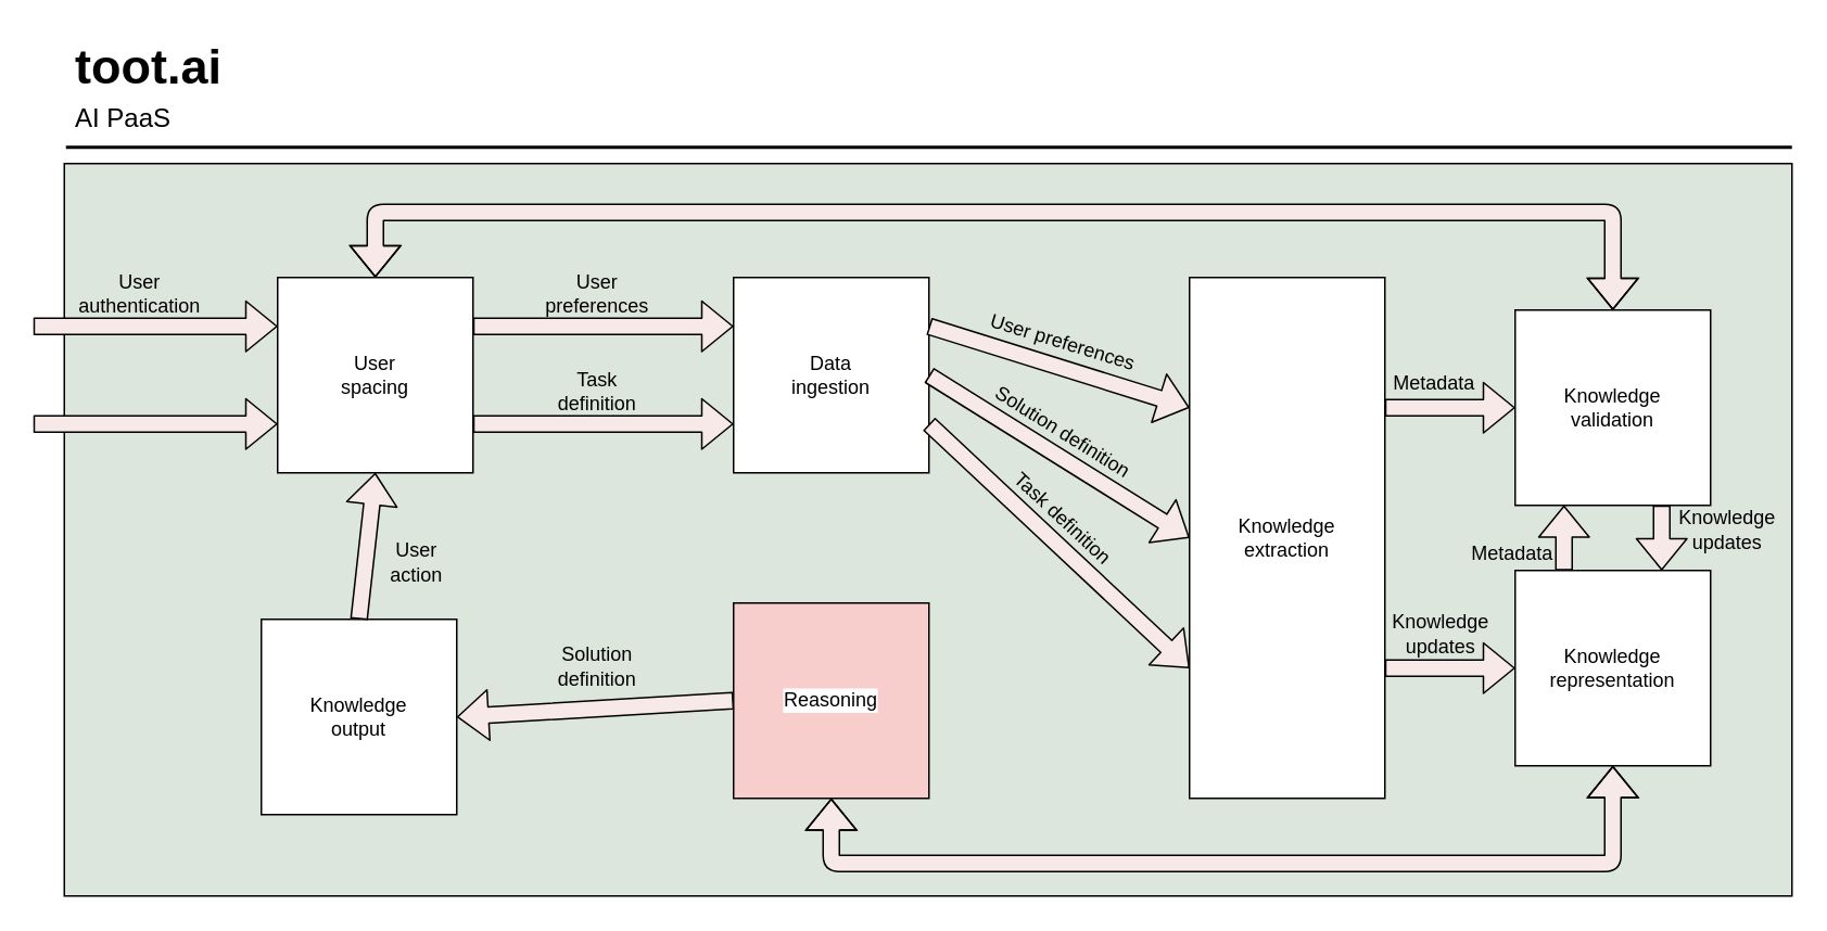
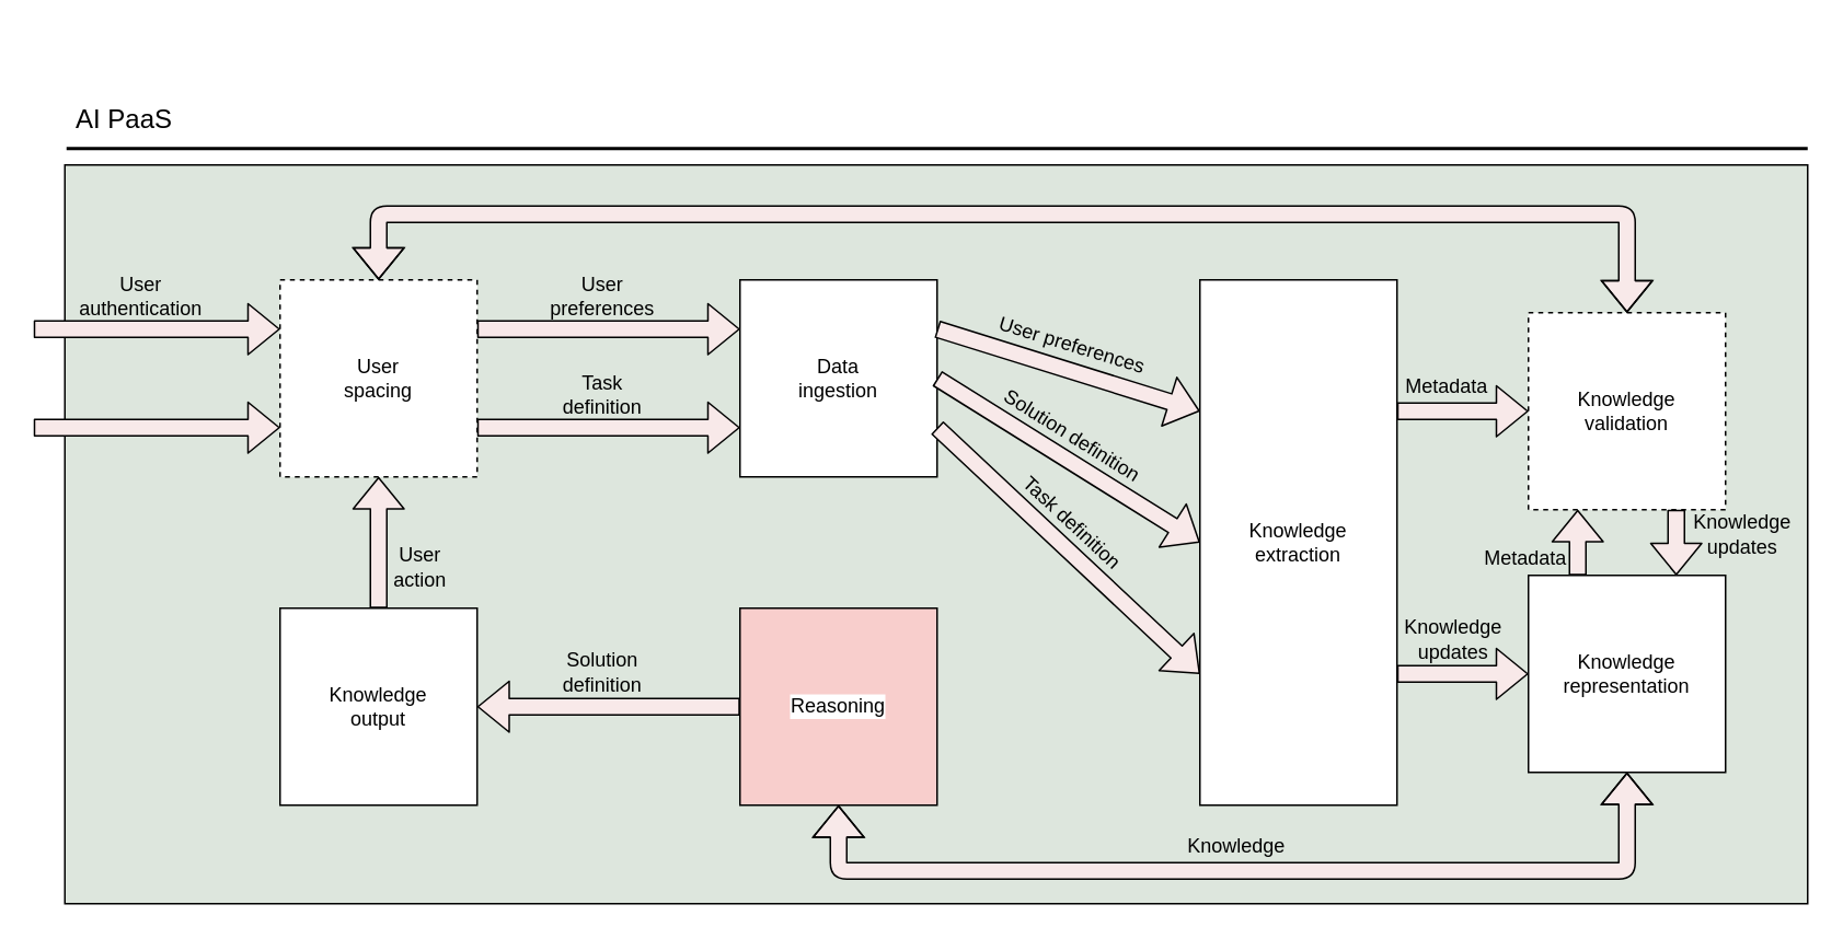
  <mxCell id="0" />
  <mxCell id="1" parent="0" />
  <mxCell id="2" value="" style="whiteSpace=wrap;html=1;labelBackgroundColor=#ffffff;fillColor=#DDE6DD;" vertex="1" parent="1"><mxGeometry x="39" y="100" width="1061" height="450" as="geometry" /></mxCell>
- <mxCell id="3" value="toot.ai" style="text;html=1;resizable=0;points=[];autosize=1;align=left;verticalAlign=top;spacingTop=-4;fontSize=30;fontStyle=1;labelBackgroundColor=none;" parent="1" vertex="1"><mxGeometry x="44" y="20" width="110" height="40" as="geometry" /></mxCell>
  <mxCell id="4" value="AI PaaS" style="text;html=1;resizable=0;points=[];autosize=1;align=left;verticalAlign=top;spacingTop=-4;fontSize=16;labelBackgroundColor=none;" parent="1" vertex="1"><mxGeometry x="44" y="60" width="70" height="20" as="geometry" /></mxCell>
  <mxCell id="5" value="" style="line;strokeWidth=2;html=1;fontSize=14;labelBackgroundColor=none;" parent="1" vertex="1"><mxGeometry x="40" y="85" width="1060" height="10" as="geometry" /></mxCell>
  <mxCell id="6" value="Modules" parent="0" />
- <mxCell id="7" value="User&lt;br&gt;spacing" style="whiteSpace=wrap;html=1;labelBackgroundColor=#ffffff;" vertex="1" parent="6"><mxGeometry x="170" y="170" width="120" height="120" as="geometry" /></mxCell>
+ <mxCell id="7" value="User&lt;br&gt;spacing" style="whiteSpace=wrap;html=1;labelBackgroundColor=#ffffff;dashed=1;" vertex="1" parent="6"><mxGeometry x="170" y="170" width="120" height="120" as="geometry" /></mxCell>
  <mxCell id="8" value="Data&lt;br&gt;ingestion" style="whiteSpace=wrap;html=1;labelBackgroundColor=#ffffff;" vertex="1" parent="6"><mxGeometry x="450" y="170" width="120" height="120" as="geometry" /></mxCell>
  <mxCell id="9" value="Knowledge&lt;br&gt;extraction" style="whiteSpace=wrap;html=1;labelBackgroundColor=#ffffff;" vertex="1" parent="6"><mxGeometry x="730" y="170" width="120" height="320" as="geometry" /></mxCell>
  <mxCell id="10" value="Knowledge&lt;br&gt;representation" style="whiteSpace=wrap;html=1;labelBackgroundColor=#ffffff;" vertex="1" parent="6"><mxGeometry x="930" y="350" width="120" height="120" as="geometry" /></mxCell>
- <mxCell id="11" value="Knowledge&lt;br&gt;validation" style="whiteSpace=wrap;html=1;labelBackgroundColor=#ffffff;" vertex="1" parent="6"><mxGeometry x="930" y="190" width="120" height="120" as="geometry" /></mxCell>
+ <mxCell id="11" value="Knowledge&lt;br&gt;validation" style="whiteSpace=wrap;html=1;labelBackgroundColor=#ffffff;dashed=1;" vertex="1" parent="6"><mxGeometry x="930" y="190" width="120" height="120" as="geometry" /></mxCell>
  <mxCell id="12" value="Reasoning" style="whiteSpace=wrap;html=1;labelBackgroundColor=#ffffff;fillColor=#f8cecc;" vertex="1" parent="6"><mxGeometry x="450" y="370" width="120" height="120" as="geometry" /></mxCell>
- <mxCell id="13" value="Knowledge&lt;br&gt;output" style="whiteSpace=wrap;html=1;labelBackgroundColor=#ffffff;" vertex="1" parent="6"><mxGeometry x="160" y="380" width="120" height="120" as="geometry" /></mxCell>
+ <mxCell id="13" value="Knowledge&lt;br&gt;output" style="whiteSpace=wrap;html=1;labelBackgroundColor=#ffffff;" vertex="1" parent="6"><mxGeometry x="170" y="370" width="120" height="120" as="geometry" /></mxCell>
  <mxCell id="14" value="Information Flow" parent="0" />
  <mxCell id="15" value="" style="shape=flexArrow;endArrow=classic;html=1;entryX=0;entryY=0.25;entryDx=0;entryDy=0;fillColor=#F8E9E9;" edge="1" parent="14" target="7"><mxGeometry width="50" height="50" relative="1" as="geometry"><mxPoint x="20" y="200" as="sourcePoint" /><mxPoint x="90" y="229.17" as="targetPoint" /></mxGeometry></mxCell>
  <mxCell id="16" value="User&lt;br&gt;authentication" style="text;html=1;resizable=0;autosize=1;align=center;verticalAlign=middle;points=[];fillColor=none;strokeColor=none;rounded=0;" vertex="1" parent="14"><mxGeometry x="40" y="165" width="90" height="30" as="geometry" /></mxCell>
  <mxCell id="17" value="" style="shape=flexArrow;endArrow=classic;html=1;entryX=0;entryY=0.75;entryDx=0;entryDy=0;fillColor=#F8E9E9;" edge="1" parent="14" target="7"><mxGeometry width="50" height="50" relative="1" as="geometry"><mxPoint x="20" y="260" as="sourcePoint" /><mxPoint x="154" y="273.125" as="targetPoint" /></mxGeometry></mxCell>
  <mxCell id="18" value="" style="shape=flexArrow;endArrow=classic;html=1;exitX=1;exitY=0.25;exitDx=0;exitDy=0;entryX=0;entryY=0.25;entryDx=0;entryDy=0;fillColor=#F8E9E9;" edge="1" parent="14" source="7" target="8"><mxGeometry width="50" height="50" relative="1" as="geometry"><mxPoint x="306" y="223" as="sourcePoint" /><mxPoint x="450" y="223" as="targetPoint" /></mxGeometry></mxCell>
  <mxCell id="19" value="User&lt;br&gt;preferences" style="text;html=1;resizable=0;autosize=1;align=center;verticalAlign=middle;points=[];fillColor=none;strokeColor=none;rounded=0;" vertex="1" parent="14"><mxGeometry x="326" y="165" width="80" height="30" as="geometry" /></mxCell>
  <mxCell id="20" value="" style="shape=flexArrow;endArrow=classic;html=1;entryX=0;entryY=0.75;entryDx=0;entryDy=0;exitX=1;exitY=0.75;exitDx=0;exitDy=0;fillColor=#F8E9E9;" edge="1" parent="14" source="7" target="8"><mxGeometry width="50" height="50" relative="1" as="geometry"><mxPoint x="306" y="289" as="sourcePoint" /><mxPoint x="450" y="289.375" as="targetPoint" /></mxGeometry></mxCell>
  <mxCell id="21" value="Task&lt;br&gt;definition" style="text;html=1;resizable=0;autosize=1;align=center;verticalAlign=middle;points=[];fillColor=none;strokeColor=none;rounded=0;" vertex="1" parent="14"><mxGeometry x="336" y="225" width="60" height="30" as="geometry" /></mxCell>
  <mxCell id="22" value="" style="shape=flexArrow;endArrow=classic;html=1;entryX=0;entryY=0.25;entryDx=0;entryDy=0;exitX=1;exitY=0.25;exitDx=0;exitDy=0;fillColor=#F8E9E9;" edge="1" parent="14" source="8" target="9"><mxGeometry width="50" height="50" relative="1" as="geometry"><mxPoint x="610" y="223" as="sourcePoint" /><mxPoint x="746" y="223.125" as="targetPoint" /></mxGeometry></mxCell>
  <mxCell id="23" value="User preferences" style="text;html=1;resizable=0;autosize=1;align=center;verticalAlign=middle;points=[];fillColor=none;strokeColor=none;rounded=0;rotation=17;" vertex="1" parent="14"><mxGeometry x="597" y="200" width="110" height="20" as="geometry" /></mxCell>
  <mxCell id="24" value="" style="shape=flexArrow;endArrow=classic;html=1;exitX=1;exitY=0.5;exitDx=0;exitDy=0;entryX=0;entryY=0.5;entryDx=0;entryDy=0;fillColor=#F8E9E9;" edge="1" parent="14" source="8" target="9"><mxGeometry width="50" height="50" relative="1" as="geometry"><mxPoint x="610" y="255.005" as="sourcePoint" /><mxPoint x="750" y="260" as="targetPoint" /></mxGeometry></mxCell>
  <mxCell id="25" value="" style="shape=flexArrow;endArrow=classic;html=1;exitX=1;exitY=0.75;exitDx=0;exitDy=0;entryX=0;entryY=0.75;entryDx=0;entryDy=0;fillColor=#F8E9E9;" edge="1" parent="14" source="8" target="9"><mxGeometry width="50" height="50" relative="1" as="geometry"><mxPoint x="610" y="290.005" as="sourcePoint" /><mxPoint x="730" y="290" as="targetPoint" /></mxGeometry></mxCell>
  <mxCell id="26" value="Solution definition" style="text;html=1;resizable=0;autosize=1;align=center;verticalAlign=middle;points=[];fillColor=none;strokeColor=none;rounded=0;rotation=32;" vertex="1" parent="14"><mxGeometry x="597" y="255" width="110" height="20" as="geometry" /></mxCell>
  <mxCell id="27" value="Task definition" style="text;html=1;resizable=0;autosize=1;align=center;verticalAlign=middle;points=[];fillColor=none;strokeColor=none;rounded=0;rotation=43;" vertex="1" parent="14"><mxGeometry x="607" y="308" width="90" height="20" as="geometry" /></mxCell>
  <mxCell id="28" value="" style="shape=flexArrow;endArrow=classic;html=1;entryX=0;entryY=0.5;entryDx=0;entryDy=0;exitX=1;exitY=0.75;exitDx=0;exitDy=0;fillColor=#F8E9E9;" edge="1" parent="14" source="9" target="10"><mxGeometry width="50" height="50" relative="1" as="geometry"><mxPoint x="1010" y="580" as="sourcePoint" /><mxPoint x="1244" y="620.125" as="targetPoint" /></mxGeometry></mxCell>
  <mxCell id="29" value="" style="shape=flexArrow;endArrow=classic;html=1;entryX=0;entryY=0.5;entryDx=0;entryDy=0;exitX=1;exitY=0.25;exitDx=0;exitDy=0;fillColor=#F8E9E9;" edge="1" parent="14" source="9" target="11"><mxGeometry width="50" height="50" relative="1" as="geometry"><mxPoint x="870" y="290" as="sourcePoint" /><mxPoint x="1064" y="260.375" as="targetPoint" /></mxGeometry></mxCell>
  <mxCell id="30" value="Knowledge&lt;br&gt;updates" style="text;html=1;resizable=0;autosize=1;align=center;verticalAlign=middle;points=[];fillColor=none;strokeColor=none;rounded=0;" vertex="1" parent="14"><mxGeometry x="849" y="374" width="70" height="30" as="geometry" /></mxCell>
  <mxCell id="31" value="Metadata" style="text;html=1;resizable=0;autosize=1;align=center;verticalAlign=middle;points=[];fillColor=none;strokeColor=none;rounded=0;" vertex="1" parent="14"><mxGeometry x="845" y="225" width="70" height="20" as="geometry" /></mxCell>
  <mxCell id="32" value="Metadata" style="text;html=1;resizable=0;autosize=1;align=center;verticalAlign=middle;points=[];fillColor=none;strokeColor=none;rounded=0;" vertex="1" parent="14"><mxGeometry x="893" y="330" width="70" height="20" as="geometry" /></mxCell>
  <mxCell id="33" value="" style="shape=flexArrow;endArrow=classic;html=1;exitX=0.5;exitY=0;exitDx=0;exitDy=0;startArrow=block;entryX=0.5;entryY=0;entryDx=0;entryDy=0;fillColor=#F8E9E9;" edge="1" parent="14" source="11" target="7"><mxGeometry width="50" height="50" relative="1" as="geometry"><mxPoint x="1000" y="520.005" as="sourcePoint" /><mxPoint x="130" y="560" as="targetPoint" /><Array as="points"><mxPoint x="990" y="130" /><mxPoint x="230" y="130" /></Array></mxGeometry></mxCell>
  <mxCell id="34" value="" style="shape=flexArrow;endArrow=classic;html=1;exitX=0.5;exitY=1;exitDx=0;exitDy=0;startArrow=block;entryX=0.5;entryY=1;entryDx=0;entryDy=0;fillColor=#F8E9E9;" edge="1" parent="14" source="10" target="12"><mxGeometry width="50" height="50" relative="1" as="geometry"><mxPoint x="1000" y="200" as="sourcePoint" /><mxPoint x="270" y="180" as="targetPoint" /><Array as="points"><mxPoint x="990" y="530" /><mxPoint x="510" y="530" /></Array></mxGeometry></mxCell>
  <mxCell id="35" value="" style="shape=flexArrow;endArrow=classic;html=1;entryX=1;entryY=0.5;entryDx=0;entryDy=0;exitX=0;exitY=0.5;exitDx=0;exitDy=0;fillColor=#F8E9E9;" edge="1" parent="14" source="12" target="13"><mxGeometry width="50" height="50" relative="1" as="geometry"><mxPoint x="336" y="410" as="sourcePoint" /><mxPoint x="446" y="390" as="targetPoint" /></mxGeometry></mxCell>
  <mxCell id="36" value="" style="shape=flexArrow;endArrow=classic;html=1;entryX=0.5;entryY=1;entryDx=0;entryDy=0;exitX=0.5;exitY=0;exitDx=0;exitDy=0;fillColor=#F8E9E9;" edge="1" parent="14" source="13" target="7"><mxGeometry width="50" height="50" relative="1" as="geometry"><mxPoint x="460" y="360" as="sourcePoint" /><mxPoint x="300" y="360" as="targetPoint" /></mxGeometry></mxCell>
  <mxCell id="37" value="" style="shape=flexArrow;endArrow=classic;html=1;entryX=0.25;entryY=1;entryDx=0;entryDy=0;exitX=0.25;exitY=0;exitDx=0;exitDy=0;fillColor=#F8E9E9;" edge="1" parent="14" source="10" target="11"><mxGeometry width="50" height="50" relative="1" as="geometry"><mxPoint x="1030" y="330" as="sourcePoint" /><mxPoint x="1110" y="330" as="targetPoint" /></mxGeometry></mxCell>
  <mxCell id="38" value="" style="shape=flexArrow;endArrow=classic;html=1;exitX=0.75;exitY=1;exitDx=0;exitDy=0;entryX=0.75;entryY=0;entryDx=0;entryDy=0;fillColor=#F8E9E9;" edge="1" parent="14" source="11" target="10"><mxGeometry width="50" height="50" relative="1" as="geometry"><mxPoint x="1030" y="360" as="sourcePoint" /><mxPoint x="1110" y="290" as="targetPoint" /></mxGeometry></mxCell>
  <mxCell id="39" value="Knowledge&lt;br&gt;updates" style="text;html=1;resizable=0;autosize=1;align=center;verticalAlign=middle;points=[];fillColor=none;strokeColor=none;rounded=0;" vertex="1" parent="14"><mxGeometry x="1025" y="310" width="70" height="30" as="geometry" /></mxCell>
+ <mxCell id="40" value="Knowledge" style="text;html=1;resizable=0;autosize=1;align=center;verticalAlign=middle;points=[];fillColor=none;strokeColor=none;rounded=0;" vertex="1" parent="14"><mxGeometry x="717" y="505" width="70" height="20" as="geometry" /></mxCell>
  <mxCell id="41" value="Solution&lt;br&gt;definition" style="text;html=1;resizable=0;autosize=1;align=center;verticalAlign=middle;points=[];fillColor=none;strokeColor=none;rounded=0;" vertex="1" parent="14"><mxGeometry x="336" y="394" width="60" height="30" as="geometry" /></mxCell>
  <mxCell id="42" value="User&lt;br&gt;action" style="text;html=1;resizable=0;autosize=1;align=center;verticalAlign=middle;points=[];fillColor=none;strokeColor=none;rounded=0;" vertex="1" parent="14"><mxGeometry x="230" y="330" width="50" height="30" as="geometry" /></mxCell>
